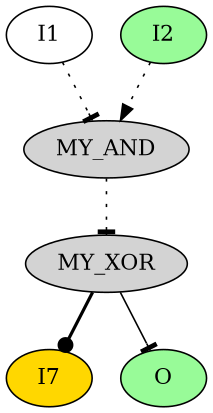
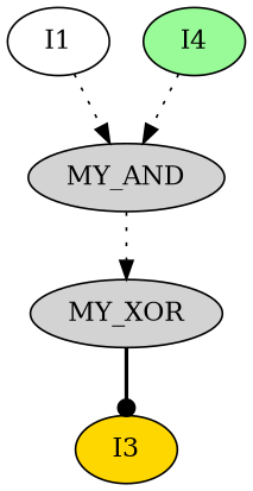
  digraph {
    node [LABEL=INPUT fillcolor=lightgrey style=filled]
    edge [arrowhead=normal style=dotted]
    I1 [fillcolor=white]
    MY_AND [LABEL=AND2]
    MY_XOR [LABEL=XOR2]
-   I2 [fillcolor=palegreen]
-   I3 [fillcolor=gold label=I7]
-   O [LABEL=OUTPUT fillcolor=palegreen]
-   I1 -> MY_AND [arrowhead=tee]
-   MY_AND -> MY_XOR [arrowhead=tee]
+   I2 [fillcolor=palegreen label=I4]
+   I3 [fillcolor=gold]
+   I1 -> MY_AND
+   MY_AND -> MY_XOR
    MY_XOR -> I3 [arrowhead=dot style=bold]
-   MY_XOR -> O [arrowhead=tee style=solid]
    I2 -> MY_AND
  }
